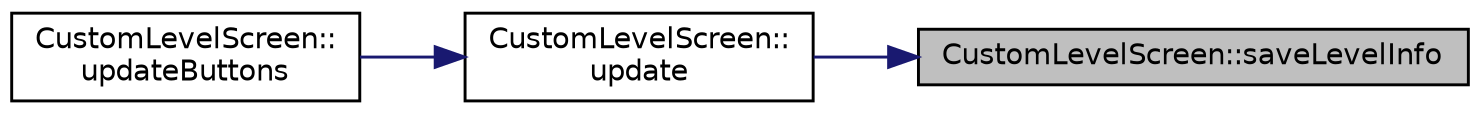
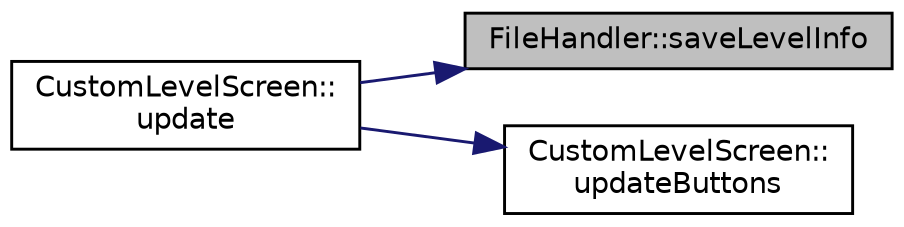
  digraph {
    rankdir=RL
    node [color=black fillcolor=white fontname=Helvetica fontsize=10 shape=record style=filled]
    edge [color=midnightblue dir=back fontname=Helvetica fontsize=10 labelfontname=Helvetica labelfontsize=10 style=solid]
-   n1 [fillcolor=grey75 fontcolor=black height=0.2 label="CustomLevelScreen::saveLevelInfo" width=0.4]
+   n1 [fillcolor=grey75 fontcolor=black height=0.2 label="FileHandler::saveLevelInfo" width=0.4]
    n2 [height=0.2 label="CustomLevelScreen::\lupdate" width=0.4]
    n3 [height=0.2 label="CustomLevelScreen::\lupdateButtons" width=0.4]
    n1 -> n2
-   n2 -> n3
+   n3 -> n2
  }
